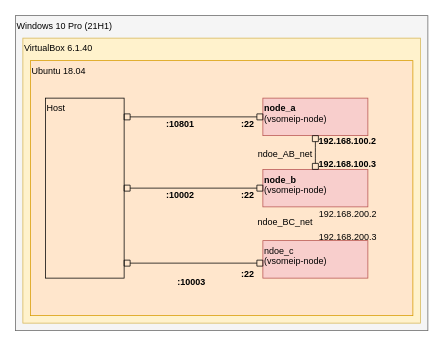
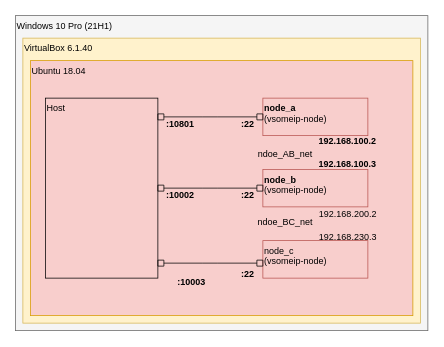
  <mxCell id="0" />
  <mxCell id="1" parent="0" />
  <mxCell id="2" value="&lt;font color=&quot;#000000&quot;&gt;Windows 10 Pro (21H1)&lt;/font&gt;" style="whiteSpace=wrap;html=1;imageAspect=1;verticalAlign=top;align=left;fillColor=#f5f5f5;fontColor=#333333;strokeColor=#666666;" vertex="1" parent="1"><mxGeometry x="20" y="20" width="550" height="420" as="geometry" /></mxCell>
  <mxCell id="3" value="&lt;font color=&quot;#000000&quot;&gt;VirtualBox 6.1.40&lt;br&gt;&lt;/font&gt;" style="whiteSpace=wrap;html=1;fillColor=#fff2cc;strokeColor=#d6b656;imageAspect=1;verticalAlign=top;align=left;" vertex="1" parent="1"><mxGeometry x="30" y="50" width="530" height="380" as="geometry" /></mxCell>
- <mxCell id="4" value="&lt;font color=&quot;#000000&quot;&gt;Ubuntu 18.04&lt;/font&gt;" style="whiteSpace=wrap;html=1;fillColor=#ffe6cc;strokeColor=#d79b00;imageAspect=1;verticalAlign=top;align=left;" vertex="1" parent="1"><mxGeometry x="40" y="80" width="510" height="340" as="geometry" /></mxCell>
+ <mxCell id="4" value="&lt;font color=&quot;#000000&quot;&gt;Ubuntu 18.04&lt;/font&gt;" style="whiteSpace=wrap;html=1;fillColor=#f8cecc;strokeColor=#d79b00;imageAspect=1;verticalAlign=top;align=left;" vertex="1" parent="1"><mxGeometry x="40" y="80" width="510" height="340" as="geometry" /></mxCell>
  <mxCell id="5" value="&lt;font color=&quot;#000000&quot;&gt;&lt;b&gt;node_b&lt;/b&gt;&lt;br&gt;(vsomeip-node)&lt;br&gt;&lt;/font&gt;" style="whiteSpace=wrap;html=1;fillColor=#f8cecc;strokeColor=#b85450;imageAspect=1;verticalAlign=top;align=left;" vertex="1" parent="1"><mxGeometry x="350" y="225" width="140" height="50" as="geometry" /></mxCell>
  <mxCell id="6" value="&lt;font color=&quot;#000000&quot;&gt;&lt;b&gt;node_a&lt;/b&gt;&lt;br&gt;(vsomeip-node)&lt;br&gt;&lt;/font&gt;" style="whiteSpace=wrap;html=1;fillColor=#f8cecc;strokeColor=#b85450;imageAspect=1;verticalAlign=top;align=left;" vertex="1" parent="1"><mxGeometry x="350" y="130" width="140" height="50" as="geometry" /></mxCell>
- <mxCell id="7" value="&lt;font color=&quot;#000000&quot;&gt;ndoe_c&lt;br&gt;(vsomeip-node)&lt;br&gt;&lt;/font&gt;" style="whiteSpace=wrap;html=1;fillColor=#f8cecc;strokeColor=#b85450;imageAspect=1;verticalAlign=top;align=left;" vertex="1" parent="1"><mxGeometry x="350" y="320" width="140" height="50" as="geometry" /></mxCell>
- <mxCell id="8" value="Host" style="whiteSpace=wrap;html=1;fillColor=none;gradientColor=default;strokeColor=#000000;imageAspect=1;verticalAlign=top;align=left;" vertex="1" parent="1"><mxGeometry x="60" y="130" width="105" height="240" as="geometry" /></mxCell>
+ <mxCell id="7" value="&lt;font color=&quot;#000000&quot;&gt;node_c&lt;br&gt;(vsomeip-node)&lt;br&gt;&lt;/font&gt;" style="whiteSpace=wrap;html=1;fillColor=#f8cecc;strokeColor=#b85450;imageAspect=1;verticalAlign=top;align=left;" vertex="1" parent="1"><mxGeometry x="350" y="320" width="140" height="50" as="geometry" /></mxCell>
+ <mxCell id="8" value="Host" style="whiteSpace=wrap;html=1;fillColor=none;gradientColor=default;strokeColor=#000000;imageAspect=1;verticalAlign=top;align=left;" vertex="1" parent="1"><mxGeometry x="60" y="130" width="150" height="240" as="geometry" /></mxCell>
  <mxCell id="9" value="" style="endArrow=box;html=1;edgeStyle=elbowEdgeStyle;entryX=0;entryY=0.5;entryDx=0;entryDy=0;elbow=vertical;endFill=0;startArrow=box;startFill=0;" edge="1" parent="1" source="8" target="6"><mxGeometry width="50" height="50" relative="1" as="geometry"><mxPoint x="185" y="151" as="sourcePoint" /><mxPoint x="260" y="150" as="targetPoint" /></mxGeometry></mxCell>
  <mxCell id="10" value="" style="endArrow=box;html=1;edgeStyle=elbowEdgeStyle;elbow=vertical;endFill=0;startArrow=box;startFill=0;" edge="1" parent="1" source="8"><mxGeometry width="50" height="50" relative="1" as="geometry"><mxPoint x="280" y="249.718" as="sourcePoint" /><mxPoint x="350" y="250" as="targetPoint" /></mxGeometry></mxCell>
  <mxCell id="11" value="" style="endArrow=box;html=1;edgeStyle=elbowEdgeStyle;elbow=vertical;endFill=0;startArrow=box;startFill=0;" edge="1" parent="1" source="8"><mxGeometry width="50" height="50" relative="1" as="geometry"><mxPoint x="280" y="349.998" as="sourcePoint" /><mxPoint x="350" y="350" as="targetPoint" /></mxGeometry></mxCell>
- <mxCell id="12" value="" style="endArrow=box;html=1;edgeStyle=elbowEdgeStyle;elbow=vertical;endFill=0;startArrow=box;startFill=0;exitX=0.5;exitY=1;exitDx=0;exitDy=0;entryX=0.5;entryY=0;entryDx=0;entryDy=0;" edge="1" parent="1" source="6" target="5"><mxGeometry width="50" height="50" relative="1" as="geometry"><mxPoint x="290" y="259.718" as="sourcePoint" /><mxPoint x="360" y="260" as="targetPoint" /></mxGeometry></mxCell>
  <mxCell id="13" value="192.168.100.2" style="text;html=1;strokeColor=none;fillColor=none;align=center;verticalAlign=middle;whiteSpace=wrap;rounded=0;spacing=0;fontStyle=1" vertex="1" parent="1"><mxGeometry x="433" y="173" width="60" height="30" as="geometry" /></mxCell>
  <mxCell id="14" value="192.168.100.3" style="text;html=1;strokeColor=none;fillColor=none;align=center;verticalAlign=middle;whiteSpace=wrap;rounded=0;spacing=0;fontStyle=1" vertex="1" parent="1"><mxGeometry x="433" y="203" width="60" height="30" as="geometry" /></mxCell>
- <mxCell id="15" value="192.168.200.3" style="text;html=1;strokeColor=none;fillColor=none;align=center;verticalAlign=middle;whiteSpace=wrap;rounded=0;spacing=0;fontStyle=0" vertex="1" parent="1"><mxGeometry x="431.5" y="300" width="63" height="30" as="geometry" /></mxCell>
+ <mxCell id="15" value="192.168.230.3" style="text;html=1;strokeColor=none;fillColor=none;align=center;verticalAlign=middle;whiteSpace=wrap;rounded=0;spacing=0;fontStyle=0" vertex="1" parent="1"><mxGeometry x="431.5" y="300" width="63" height="30" as="geometry" /></mxCell>
  <mxCell id="16" value="192.168.200.2" style="text;html=1;strokeColor=none;fillColor=none;align=center;verticalAlign=middle;whiteSpace=wrap;rounded=0;spacing=0;fontStyle=0" vertex="1" parent="1"><mxGeometry x="431.5" y="270" width="63" height="30" as="geometry" /></mxCell>
  <mxCell id="17" value="ndoe_AB_net" style="text;html=1;strokeColor=none;fillColor=none;align=center;verticalAlign=middle;whiteSpace=wrap;rounded=0;" vertex="1" parent="1"><mxGeometry x="350" y="190" width="60" height="30" as="geometry" /></mxCell>
  <mxCell id="18" value="ndoe_BC_net" style="text;html=1;strokeColor=none;fillColor=none;align=center;verticalAlign=middle;whiteSpace=wrap;rounded=0;" vertex="1" parent="1"><mxGeometry x="350" y="280" width="60" height="30" as="geometry" /></mxCell>
  <mxCell id="19" value=":10801" style="text;html=1;strokeColor=none;fillColor=none;align=center;verticalAlign=middle;whiteSpace=wrap;rounded=0;spacing=0;fontStyle=1" vertex="1" parent="1"><mxGeometry x="210" y="150" width="60" height="30" as="geometry" /></mxCell>
  <mxCell id="20" value=":22" style="text;html=1;strokeColor=none;fillColor=none;align=center;verticalAlign=middle;whiteSpace=wrap;rounded=0;spacing=0;fontStyle=1" vertex="1" parent="1"><mxGeometry x="300" y="150" width="60" height="30" as="geometry" /></mxCell>
  <mxCell id="21" value=":10002" style="text;html=1;strokeColor=none;fillColor=none;align=center;verticalAlign=middle;whiteSpace=wrap;rounded=0;spacing=0;fontStyle=1" vertex="1" parent="1"><mxGeometry x="210" y="245" width="60" height="30" as="geometry" /></mxCell>
  <mxCell id="22" value=":10003" style="text;html=1;strokeColor=none;fillColor=none;align=center;verticalAlign=middle;whiteSpace=wrap;rounded=0;spacing=0;fontStyle=1" vertex="1" parent="1"><mxGeometry x="225" y="360" width="60" height="30" as="geometry" /></mxCell>
  <mxCell id="23" value=":22" style="text;html=1;strokeColor=none;fillColor=none;align=center;verticalAlign=middle;whiteSpace=wrap;rounded=0;spacing=0;fontStyle=1" vertex="1" parent="1"><mxGeometry x="300" y="245" width="60" height="30" as="geometry" /></mxCell>
  <mxCell id="24" value=":22" style="text;html=1;strokeColor=none;fillColor=none;align=center;verticalAlign=middle;whiteSpace=wrap;rounded=0;spacing=0;fontStyle=1" vertex="1" parent="1"><mxGeometry x="300" y="350" width="60" height="30" as="geometry" /></mxCell>
